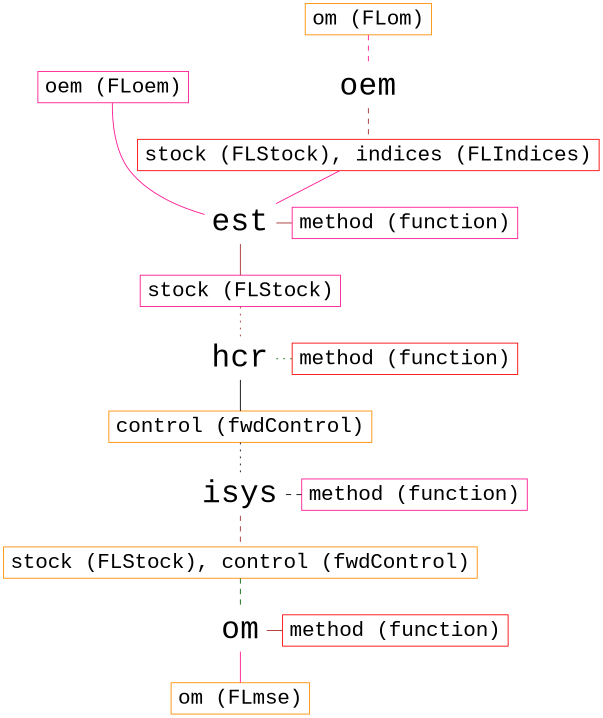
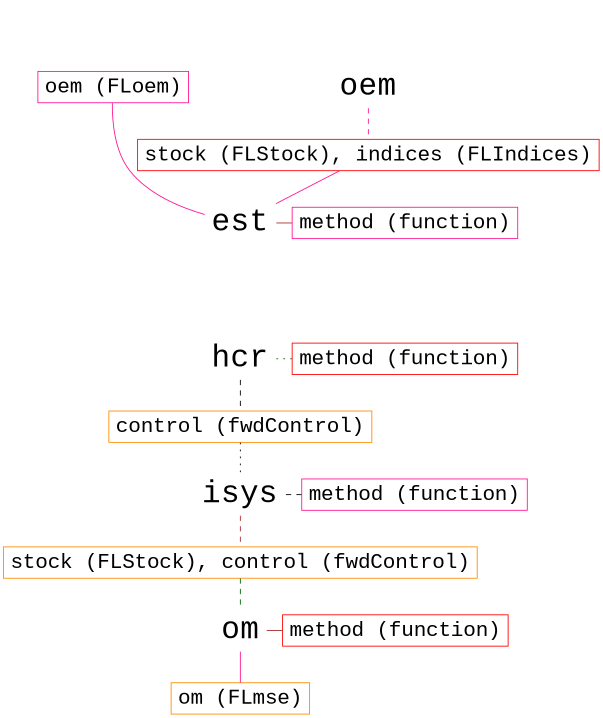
  graph {
    fontname="Liberation Mono"
    node [color=deeppink fontname="Liberation Mono" fontsize=24 shape=box]
    edge [arrowhead=none color=deeppink fontname="Liberation Mono" style=dashed]
    oem [color=red fontcolor="#000000" fontsize=36 shape=plaintext]
    n2 [label="oem (FLoem)"]
    est [color=darkorange fontcolor="#000000" fontsize=36 shape=plaintext]
    n4 [label="method (function)"]
    hcr [fontcolor="#000000" fontsize=36 shape=plaintext]
    n6 [color=red label="method (function)"]
    isys [fontcolor="#000000" fontsize=36 shape=plaintext]
    n8 [label="method (function)"]
    om [fontcolor="#000000" fontsize=36 shape=plaintext]
    n10 [color=red label="method (function)"]
    n11 [color=red label="stock (FLStock), indices (FLIndices)"]
-   n12 [label="stock (FLStock)"]
    n13 [color=darkorange label="control (fwdControl)"]
    n14 [color=darkorange label="stock (FLStock), control (fwdControl)"]
    n15 [color=darkorange label="om (FLmse)"]
-   n16 [color=darkorange label="om (FLom)"]
    subgraph sub_1 {
      rank=same
      oem
      n2
    }
    subgraph sub_2 {
      rank=same
      est
      n4
    }
    subgraph sub_3 {
      rank=same
      hcr
      n6
    }
    subgraph sub_4 {
      rank=same
      isys
      n8
    }
    subgraph sub_5 {
      rank=same
      om
      n10
    }
-   oem -- n11 [color=brown]
+   oem -- n11
    est -- n2 [style=solid]
    est -- n4 [color=brown style=solid]
-   est -- n12 [color=brown style=solid]
    hcr -- n6 [color=darkgreen style=dotted]
-   hcr -- n13 [color=black style=solid]
+   hcr -- n13 [color=black]
    isys -- n8 [color=black]
    isys -- n14 [color=brown]
    om -- n10 [color=brown style=solid]
    om -- n15 [style=solid]
    n11 -- est [style=solid]
-   n12 -- hcr [color=brown style=dotted]
    n13 -- isys [color=black style=dotted]
    n14 -- om [color=darkgreen]
-   n16 -- oem
  }
